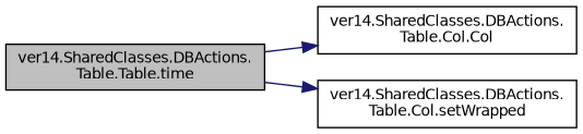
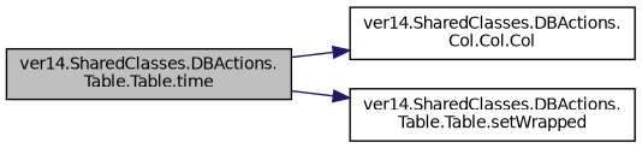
  digraph {
    rankdir=LR
    node [color=black fillcolor=white fontname=Helvetica fontsize=10 shape=record style=filled]
    edge [color=midnightblue fontname=Helvetica fontsize=10 labelfontname=Helvetica labelfontsize=10 style=solid]
    n1 [fillcolor=grey75 fontcolor=black height=0.2 label="ver14.SharedClasses.DBActions.\lTable.Table.time" width=0.4]
-   n2 [height=0.2 label="ver14.SharedClasses.DBActions.\lTable.Col.Col" width=0.4]
-   n3 [height=0.2 label="ver14.SharedClasses.DBActions.\lTable.Col.setWrapped" width=0.4]
+   n2 [height=0.2 label="ver14.SharedClasses.DBActions.\lCol.Col.Col" width=0.4]
+   n3 [height=0.2 label="ver14.SharedClasses.DBActions.\lTable.Table.setWrapped" width=0.4]
    n1 -> n2
    n1 -> n3
  }
